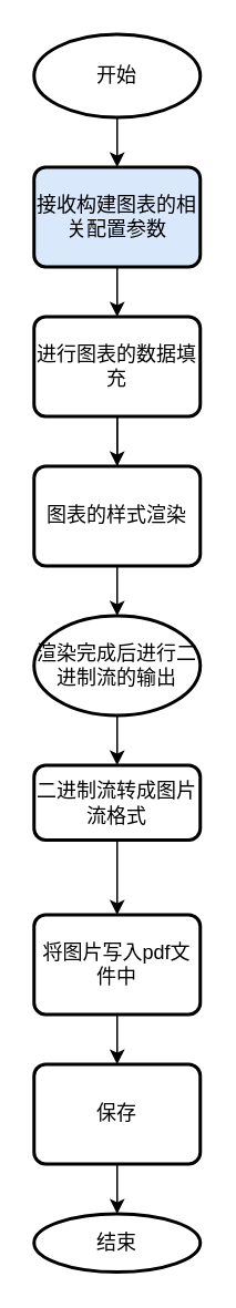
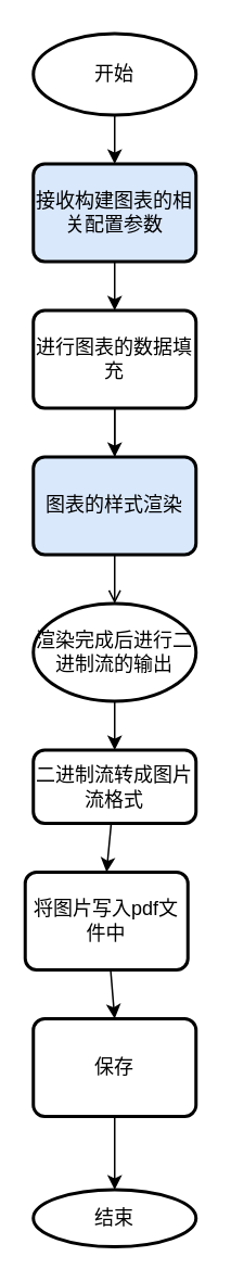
  <mxCell id="0" />
  <mxCell id="1" parent="0" />
  <mxCell id="2" style="edgeStyle=none;html=1;fontColor=#000000;strokeColor=#000000;" edge="1" parent="1" source="3"><mxGeometry relative="1" as="geometry"><mxPoint x="70" y="100" as="targetPoint" /></mxGeometry></mxCell>
  <mxCell id="3" value="开始&lt;br&gt;" style="strokeWidth=2;html=1;shape=mxgraph.flowchart.start_2;whiteSpace=wrap;fillColor=#FFFFFF;fontColor=#000000;strokeColor=#000000;" vertex="1" parent="1"><mxGeometry x="20" y="20" width="100" height="50" as="geometry" /></mxCell>
  <mxCell id="4" style="edgeStyle=none;html=1;fontColor=#000000;strokeColor=#000000;" edge="1" parent="1" source="5"><mxGeometry relative="1" as="geometry"><mxPoint x="70" y="190" as="targetPoint" /></mxGeometry></mxCell>
  <mxCell id="5" value="接收构建图表的相关配置参数" style="rounded=1;whiteSpace=wrap;html=1;absoluteArcSize=1;arcSize=14;strokeWidth=2;fontColor=#000000;fillColor=#dae8fc;strokeColor=#000000;" vertex="1" parent="1"><mxGeometry x="20" y="100" width="100" height="60" as="geometry" /></mxCell>
  <mxCell id="6" style="edgeStyle=none;html=1;fontColor=#000000;strokeColor=#000000;" edge="1" parent="1" source="8"><mxGeometry relative="1" as="geometry"><mxPoint x="70" y="290" as="targetPoint" /></mxGeometry></mxCell>
  <mxCell id="7" value="" style="edgeStyle=none;html=1;fontColor=#000000;strokeColor=#000000;" edge="1" parent="1" source="8" target="10"><mxGeometry relative="1" as="geometry" /></mxCell>
  <mxCell id="8" value="进行图表的数据填充" style="rounded=1;whiteSpace=wrap;html=1;absoluteArcSize=1;arcSize=14;strokeWidth=2;fontColor=#000000;fillColor=#FFFFFF;strokeColor=#000000;" vertex="1" parent="1"><mxGeometry x="20" y="190" width="100" height="60" as="geometry" /></mxCell>
- <mxCell id="9" style="edgeStyle=none;html=1;fontColor=#000000;strokeColor=#000000;entryX=0.5;entryY=0;entryDx=0;entryDy=0;" edge="1" parent="1" source="10" target="12"><mxGeometry relative="1" as="geometry"><mxPoint x="70" y="380" as="targetPoint" /></mxGeometry></mxCell>
- <mxCell id="10" value="图表的样式渲染" style="rounded=1;whiteSpace=wrap;html=1;absoluteArcSize=1;arcSize=14;strokeWidth=2;fontColor=#000000;fillColor=#FFFFFF;strokeColor=#000000;" vertex="1" parent="1"><mxGeometry x="20" y="280" width="100" height="60" as="geometry" /></mxCell>
+ <mxCell id="9" style="edgeStyle=none;html=1;fontColor=#000000;strokeColor=#000000;entryX=0.5;entryY=0;entryDx=0;entryDy=0;endArrow=open;" edge="1" parent="1" source="10" target="12"><mxGeometry relative="1" as="geometry"><mxPoint x="70" y="380" as="targetPoint" /></mxGeometry></mxCell>
+ <mxCell id="10" value="图表的样式渲染" style="rounded=1;whiteSpace=wrap;html=1;absoluteArcSize=1;arcSize=14;strokeWidth=2;fontColor=#000000;fillColor=#dae8fc;strokeColor=#000000;" vertex="1" parent="1"><mxGeometry x="20" y="280" width="100" height="60" as="geometry" /></mxCell>
  <mxCell id="11" style="edgeStyle=none;html=1;fontColor=#000000;strokeColor=#000000;entryX=0.5;entryY=0;entryDx=0;entryDy=0;" edge="1" parent="1" source="12" target="14"><mxGeometry relative="1" as="geometry"><mxPoint x="70" y="480" as="targetPoint" /></mxGeometry></mxCell>
  <mxCell id="12" value="渲染完成后进行二进制流的输出" style="ellipse;whiteSpace=wrap;html=1;absoluteArcSize=1;arcSize=14;strokeWidth=2;fontColor=#000000;fillColor=#FFFFFF;strokeColor=#000000;" vertex="1" parent="1"><mxGeometry x="20" y="370" width="100" height="60" as="geometry" /></mxCell>
  <mxCell id="13" style="edgeStyle=none;html=1;fontColor=#000000;strokeColor=#000000;entryX=0.5;entryY=0;entryDx=0;entryDy=0;" edge="1" parent="1" source="14" target="16"><mxGeometry relative="1" as="geometry"><mxPoint x="70" y="560" as="targetPoint" /></mxGeometry></mxCell>
  <mxCell id="14" value="二进制流转成图片流格式" style="rounded=1;whiteSpace=wrap;html=1;absoluteArcSize=1;arcSize=14;strokeWidth=2;fontColor=#000000;fillColor=#FFFFFF;strokeColor=#000000;" vertex="1" parent="1"><mxGeometry x="20" y="460" width="100" height="45" as="geometry" /></mxCell>
  <mxCell id="15" style="edgeStyle=none;html=1;fontColor=#000000;strokeColor=#000000;entryX=0.5;entryY=0;entryDx=0;entryDy=0;" edge="1" parent="1" source="16" target="18"><mxGeometry relative="1" as="geometry"><mxPoint x="70" y="650" as="targetPoint" /></mxGeometry></mxCell>
- <mxCell id="16" value="将图片写入pdf文件中" style="rounded=1;whiteSpace=wrap;html=1;absoluteArcSize=1;arcSize=14;strokeWidth=2;fontColor=#000000;fillColor=#FFFFFF;strokeColor=#000000;" vertex="1" parent="1"><mxGeometry x="20" y="550" width="100" height="60" as="geometry" /></mxCell>
+ <mxCell id="16" value="将图片写入pdf文件中" style="rounded=1;whiteSpace=wrap;html=1;absoluteArcSize=1;arcSize=14;strokeWidth=2;fontColor=#000000;fillColor=#FFFFFF;strokeColor=#000000;" vertex="1" parent="1"><mxGeometry x="15" y="535" width="100" height="60" as="geometry" /></mxCell>
  <mxCell id="17" value="" style="edgeStyle=none;html=1;fontColor=#000000;strokeColor=#000000;entryX=0.5;entryY=0;entryDx=0;entryDy=0;entryPerimeter=0;" edge="1" parent="1" source="18" target="19"><mxGeometry relative="1" as="geometry"><mxPoint x="70" y="750" as="targetPoint" /></mxGeometry></mxCell>
- <mxCell id="18" value="保存" style="rounded=1;whiteSpace=wrap;html=1;absoluteArcSize=1;arcSize=14;strokeWidth=2;fontColor=#000000;fillColor=#FFFFFF;strokeColor=#000000;" vertex="1" parent="1"><mxGeometry x="20" y="640" width="100" height="60" as="geometry" /></mxCell>
+ <mxCell id="18" value="保存" style="rounded=1;whiteSpace=wrap;html=1;absoluteArcSize=1;arcSize=14;strokeWidth=2;fontColor=#000000;fillColor=#FFFFFF;strokeColor=#000000;" vertex="1" parent="1"><mxGeometry x="20" y="625" width="100" height="60" as="geometry" /></mxCell>
  <mxCell id="19" value="结束" style="strokeWidth=2;html=1;shape=mxgraph.flowchart.start_2;whiteSpace=wrap;fillColor=#FFFFFF;fontColor=#000000;strokeColor=#000000;" vertex="1" parent="1"><mxGeometry x="20" y="730" width="100" height="35" as="geometry" /></mxCell>
